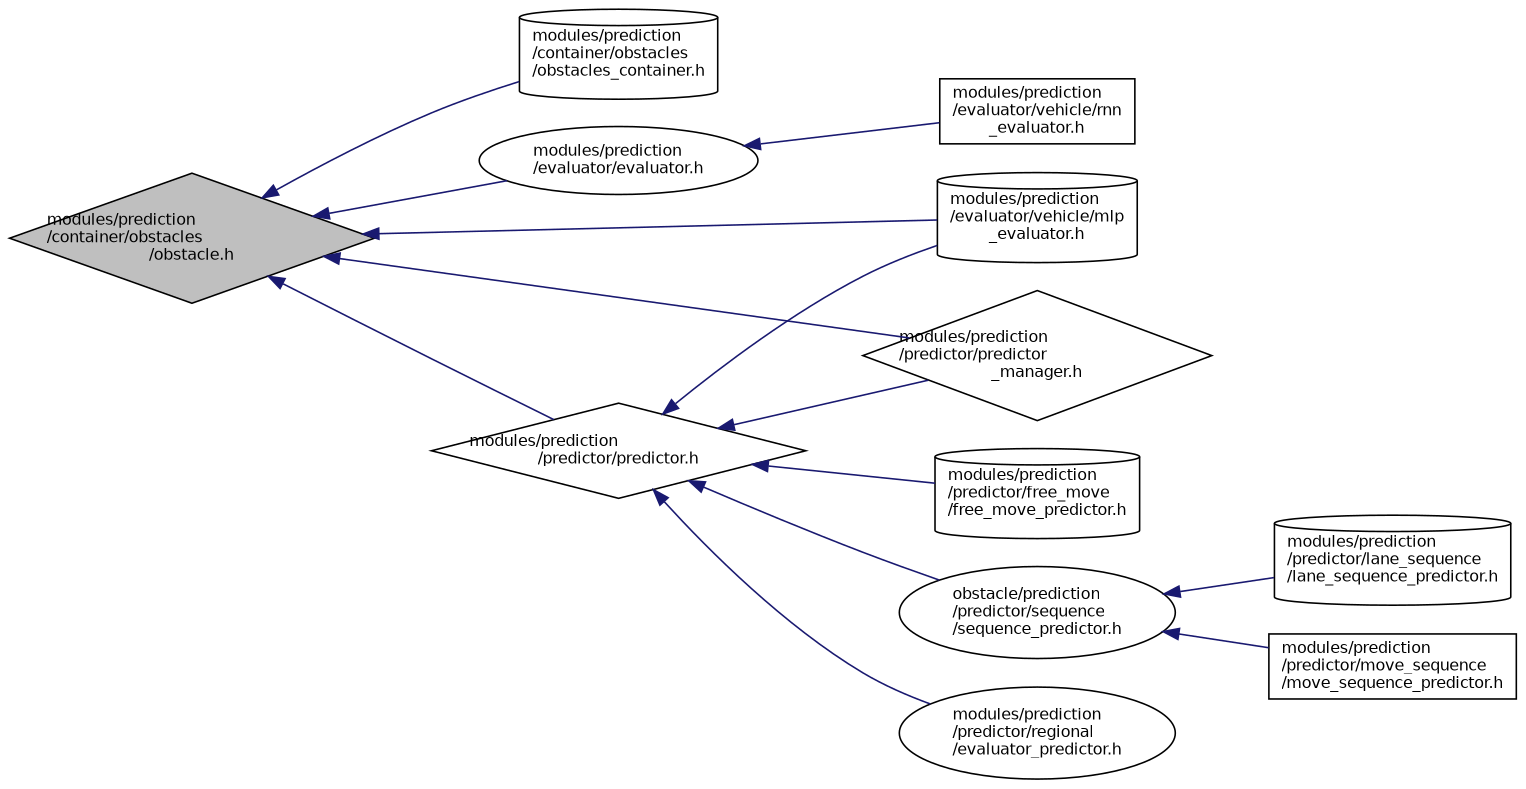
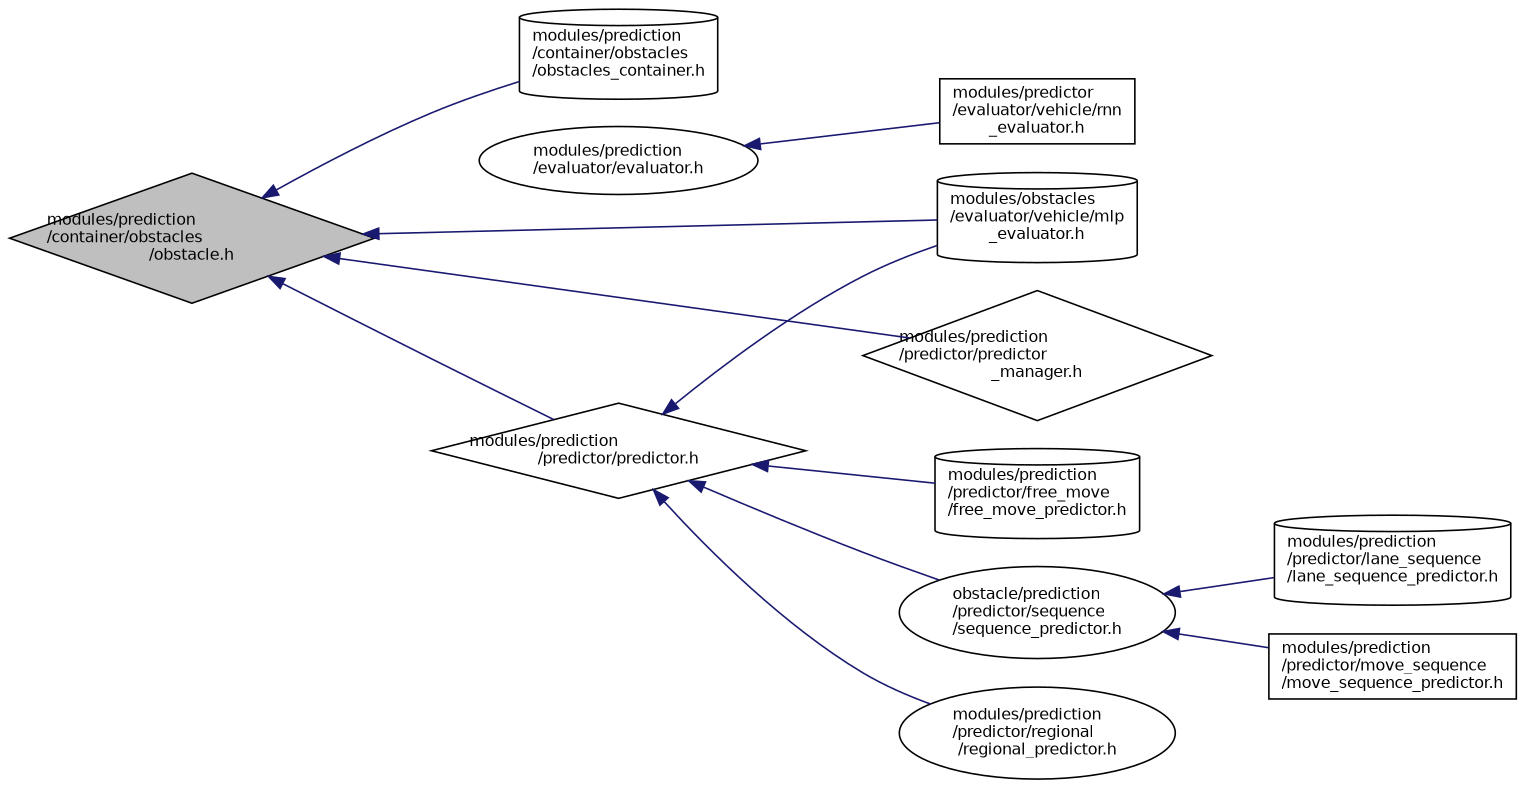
  digraph {
    rankdir=LR
    node [color=black fillcolor=white fontname=Helvetica fontsize=10 shape=cylinder style=filled]
    edge [color=midnightblue dir=back fontname=Helvetica fontsize=10 labelfontname=Helvetica labelfontsize=10 style=solid]
    n1 [fillcolor=grey75 fontcolor=black height=0.2 label="modules/prediction\l/container/obstacles\l/obstacle.h" shape=diamond width=0.4]
    n2 [height=0.2 label="modules/prediction\l/container/obstacles\l/obstacles_container.h" width=0.4]
    n3 [height=0.2 label="modules/prediction\l/evaluator/evaluator.h" shape=ellipse width=0.4]
-   n4 [height=0.2 label="modules/prediction\l/evaluator/vehicle/mlp\l_evaluator.h" width=0.4]
+   n4 [height=0.2 label="modules/obstacles\l/evaluator/vehicle/mlp\l_evaluator.h" width=0.4]
    n5 [height=0.2 label="modules/prediction\l/predictor/predictor.h" shape=diamond width=0.4]
    n6 [height=0.2 label="modules/prediction\l/predictor/predictor\l_manager.h" shape=diamond width=0.4]
-   n7 [height=0.2 label="modules/prediction\l/evaluator/vehicle/rnn\l_evaluator.h" shape=box width=0.4]
+   n7 [height=0.2 label="modules/predictor\l/evaluator/vehicle/rnn\l_evaluator.h" shape=box width=0.4]
    n8 [height=0.2 label="modules/prediction\l/predictor/free_move\l/free_move_predictor.h" width=0.4]
    n9 [height=0.2 label="obstacle/prediction\l/predictor/sequence\l/sequence_predictor.h" shape=ellipse width=0.4]
-   n10 [height=0.2 label="modules/prediction\l/predictor/regional\l/evaluator_predictor.h" shape=ellipse width=0.4]
+   n10 [height=0.2 label="modules/prediction\l/predictor/regional\l/regional_predictor.h" shape=ellipse width=0.4]
    n11 [height=0.2 label="modules/prediction\l/predictor/lane_sequence\l/lane_sequence_predictor.h" width=0.4]
    n12 [height=0.2 label="modules/prediction\l/predictor/move_sequence\l/move_sequence_predictor.h" shape=box width=0.4]
    n1 -> n2
-   n1 -> n3
    n1 -> n4
    n1 -> n5
    n1 -> n6
    n3 -> n7
    n5 -> n4
-   n5 -> n6
    n5 -> n8
    n5 -> n9
    n5 -> n10
    n9 -> n11
    n9 -> n12
  }
